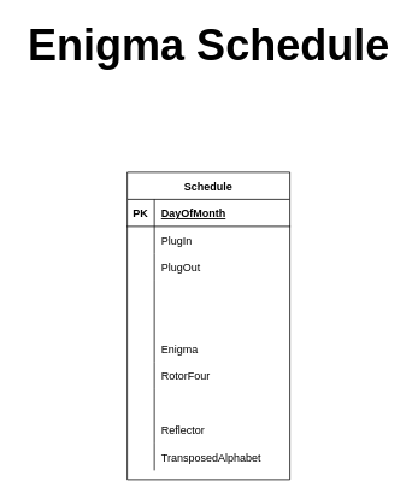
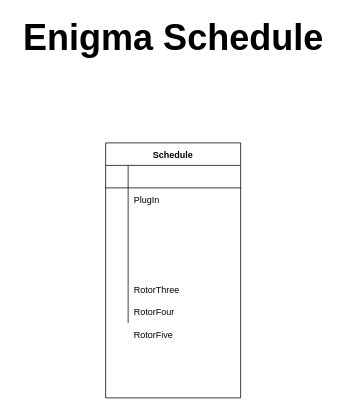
  <mxCell id="0" />
  <mxCell id="1" parent="0" />
  <mxCell id="2" value="Enigma Schedule" style="text;html=1;align=center;verticalAlign=middle;resizable=0;points=[];autosize=1;fontStyle=1;fontSize=48;" parent="1" vertex="1"><mxGeometry x="20" y="20" width="420" height="60" as="geometry" /></mxCell>
  <mxCell id="3" value="Schedule" style="shape=table;startSize=30;container=1;collapsible=1;childLayout=tableLayout;fixedRows=1;rowLines=0;fontStyle=1;align=center;resizeLast=1;labelBackgroundColor=#ffffff;" parent="1" vertex="1"><mxGeometry x="140" y="190" width="180" height="340" as="geometry"><mxRectangle x="550" y="167" width="70" height="30" as="alternateBounds" /></mxGeometry></mxCell>
  <mxCell id="4" value="" style="shape=partialRectangle;collapsible=0;dropTarget=0;pointerEvents=0;fillColor=none;top=0;left=0;bottom=1;right=0;points=[[0,0.5],[1,0.5]];portConstraint=eastwest;" parent="3" vertex="1"><mxGeometry y="30" width="180" height="30" as="geometry" /></mxCell>
- <mxCell id="5" value="PK" style="shape=partialRectangle;connectable=0;fillColor=none;top=0;left=0;bottom=0;right=0;fontStyle=1;overflow=hidden;" parent="4" vertex="1"><mxGeometry width="30" height="30" as="geometry" /></mxCell>
- <mxCell id="6" value="DayOfMonth" style="shape=partialRectangle;connectable=0;fillColor=none;top=0;left=0;bottom=0;right=0;align=left;spacingLeft=6;fontStyle=5;overflow=hidden;" parent="4" vertex="1"><mxGeometry x="30" width="150" height="30" as="geometry" /></mxCell>
  <mxCell id="7" value="" style="shape=partialRectangle;collapsible=0;dropTarget=0;pointerEvents=0;fillColor=none;top=0;left=0;bottom=0;right=0;points=[[0,0.5],[1,0.5]];portConstraint=eastwest;" parent="3" vertex="1"><mxGeometry y="60" width="180" height="30" as="geometry" /></mxCell>
  <mxCell id="8" value="" style="shape=partialRectangle;connectable=0;fillColor=none;top=0;left=0;bottom=0;right=0;editable=1;overflow=hidden;" parent="7" vertex="1"><mxGeometry width="30" height="30" as="geometry" /></mxCell>
  <mxCell id="9" value="PlugIn" style="shape=partialRectangle;connectable=0;fillColor=none;top=0;left=0;bottom=0;right=0;align=left;spacingLeft=6;overflow=hidden;" parent="7" vertex="1"><mxGeometry x="30" width="150" height="30" as="geometry" /></mxCell>
  <mxCell id="10" value="" style="shape=partialRectangle;collapsible=0;dropTarget=0;pointerEvents=0;fillColor=none;top=0;left=0;bottom=0;right=0;points=[[0,0.5],[1,0.5]];portConstraint=eastwest;" parent="3" vertex="1"><mxGeometry y="90" width="180" height="30" as="geometry" /></mxCell>
  <mxCell id="11" value="" style="shape=partialRectangle;connectable=0;fillColor=none;top=0;left=0;bottom=0;right=0;editable=1;overflow=hidden;" parent="10" vertex="1"><mxGeometry width="30" height="30" as="geometry" /></mxCell>
- <mxCell id="12" value="PlugOut" style="shape=partialRectangle;connectable=0;fillColor=none;top=0;left=0;bottom=0;right=0;align=left;spacingLeft=6;overflow=hidden;" parent="10" vertex="1"><mxGeometry x="30" width="150" height="30" as="geometry" /></mxCell>
  <mxCell id="13" value="" style="shape=partialRectangle;collapsible=0;dropTarget=0;pointerEvents=0;fillColor=none;top=0;left=0;bottom=0;right=0;points=[[0,0.5],[1,0.5]];portConstraint=eastwest;" parent="3" vertex="1"><mxGeometry y="120" width="180" height="30" as="geometry" /></mxCell>
  <mxCell id="14" value="" style="shape=partialRectangle;connectable=0;fillColor=none;top=0;left=0;bottom=0;right=0;editable=1;overflow=hidden;" parent="13" vertex="1"><mxGeometry width="30" height="30" as="geometry" /></mxCell>
  <mxCell id="15" value="" style="shape=partialRectangle;collapsible=0;dropTarget=0;pointerEvents=0;fillColor=none;top=0;left=0;bottom=0;right=0;points=[[0,0.5],[1,0.5]];portConstraint=eastwest;" parent="3" vertex="1"><mxGeometry y="150" width="180" height="30" as="geometry" /></mxCell>
  <mxCell id="16" value="" style="shape=partialRectangle;connectable=0;fillColor=none;top=0;left=0;bottom=0;right=0;editable=1;overflow=hidden;" parent="15" vertex="1"><mxGeometry width="30" height="30" as="geometry" /></mxCell>
  <mxCell id="17" value="" style="shape=partialRectangle;collapsible=0;dropTarget=0;pointerEvents=0;fillColor=none;top=0;left=0;bottom=0;right=0;points=[[0,0.5],[1,0.5]];portConstraint=eastwest;" parent="3" vertex="1"><mxGeometry y="180" width="180" height="30" as="geometry" /></mxCell>
  <mxCell id="18" value="" style="shape=partialRectangle;connectable=0;fillColor=none;top=0;left=0;bottom=0;right=0;editable=1;overflow=hidden;" parent="17" vertex="1"><mxGeometry width="30" height="30" as="geometry" /></mxCell>
- <mxCell id="19" value="Enigma" style="shape=partialRectangle;connectable=0;fillColor=none;top=0;left=0;bottom=0;right=0;align=left;spacingLeft=6;overflow=hidden;" parent="17" vertex="1"><mxGeometry x="30" width="150" height="30" as="geometry" /></mxCell>
+ <mxCell id="19" value="RotorThree" style="shape=partialRectangle;connectable=0;fillColor=none;top=0;left=0;bottom=0;right=0;align=left;spacingLeft=6;overflow=hidden;" parent="17" vertex="1"><mxGeometry x="30" width="150" height="30" as="geometry" /></mxCell>
  <mxCell id="20" value="" style="shape=partialRectangle;collapsible=0;dropTarget=0;pointerEvents=0;fillColor=none;top=0;left=0;bottom=0;right=0;points=[[0,0.5],[1,0.5]];portConstraint=eastwest;" parent="3" vertex="1"><mxGeometry y="210" width="180" height="30" as="geometry" /></mxCell>
  <mxCell id="21" value="" style="shape=partialRectangle;connectable=0;fillColor=none;top=0;left=0;bottom=0;right=0;editable=1;overflow=hidden;" parent="20" vertex="1"><mxGeometry width="30" height="30" as="geometry" /></mxCell>
  <mxCell id="22" value="RotorFour" style="shape=partialRectangle;connectable=0;fillColor=none;top=0;left=0;bottom=0;right=0;align=left;spacingLeft=6;overflow=hidden;" parent="20" vertex="1"><mxGeometry x="30" width="150" height="30" as="geometry" /></mxCell>
  <mxCell id="23" value="" style="shape=partialRectangle;collapsible=0;dropTarget=0;pointerEvents=0;fillColor=none;top=0;left=0;bottom=0;right=0;points=[[0,0.5],[1,0.5]];portConstraint=eastwest;" parent="3" vertex="1"><mxGeometry y="240" width="180" height="30" as="geometry" /></mxCell>
  <mxCell id="24" value="" style="shape=partialRectangle;connectable=0;fillColor=none;top=0;left=0;bottom=0;right=0;editable=1;overflow=hidden;" parent="23" vertex="1"><mxGeometry width="30" height="30" as="geometry" /></mxCell>
+ <mxCell id="25" value="RotorFive" style="shape=partialRectangle;connectable=0;fillColor=none;top=0;left=0;bottom=0;right=0;align=left;spacingLeft=6;overflow=hidden;" parent="23" vertex="1"><mxGeometry x="30" width="150" height="30" as="geometry" /></mxCell>
  <mxCell id="26" value="" style="shape=partialRectangle;collapsible=0;dropTarget=0;pointerEvents=0;fillColor=none;top=0;left=0;bottom=0;right=0;points=[[0,0.5],[1,0.5]];portConstraint=eastwest;" vertex="1" parent="3"><mxGeometry y="270" width="180" height="30" as="geometry" /></mxCell>
  <mxCell id="27" value="" style="shape=partialRectangle;connectable=0;fillColor=none;top=0;left=0;bottom=0;right=0;editable=1;overflow=hidden;" vertex="1" parent="26"><mxGeometry width="30" height="30" as="geometry" /></mxCell>
- <mxCell id="28" value="Reflector" style="shape=partialRectangle;connectable=0;fillColor=none;top=0;left=0;bottom=0;right=0;align=left;spacingLeft=6;overflow=hidden;" vertex="1" parent="26"><mxGeometry x="30" width="150" height="30" as="geometry" /></mxCell>
  <mxCell id="29" value="" style="shape=partialRectangle;collapsible=0;dropTarget=0;pointerEvents=0;fillColor=none;top=0;left=0;bottom=0;right=0;points=[[0,0.5],[1,0.5]];portConstraint=eastwest;" vertex="1" parent="3"><mxGeometry y="300" width="180" height="30" as="geometry" /></mxCell>
  <mxCell id="30" value="" style="shape=partialRectangle;connectable=0;fillColor=none;top=0;left=0;bottom=0;right=0;editable=1;overflow=hidden;" vertex="1" parent="29"><mxGeometry width="30" height="30" as="geometry" /></mxCell>
- <mxCell id="31" value="TransposedAlphabet" style="shape=partialRectangle;connectable=0;fillColor=none;top=0;left=0;bottom=0;right=0;align=left;spacingLeft=6;overflow=hidden;" vertex="1" parent="29"><mxGeometry x="30" width="150" height="30" as="geometry" /></mxCell>
